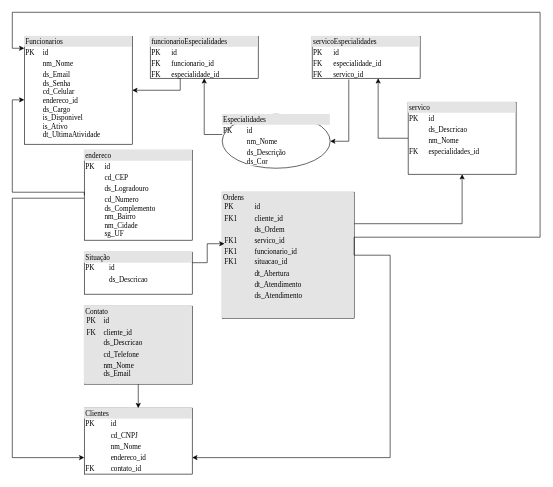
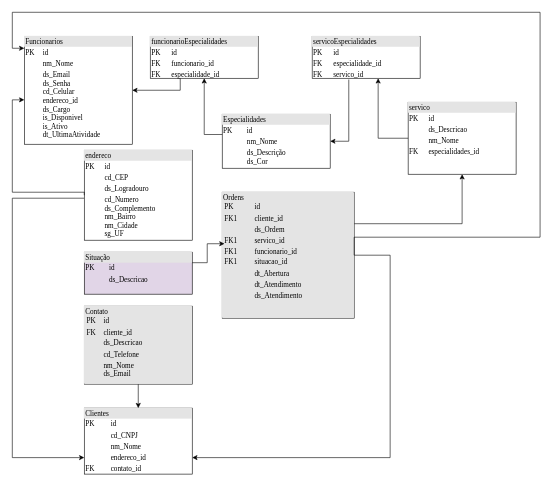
  <mxCell id="0" />
  <mxCell id="1" parent="0" />
  <mxCell id="2" value="&lt;div style=&quot;box-sizing:border-box;width:100%;background:#e4e4e4;padding:2px;&quot;&gt;Funcionarios&lt;/div&gt;&lt;table style=&quot;width:100%;font-size:1em;&quot; cellpadding=&quot;2&quot; cellspacing=&quot;0&quot;&gt;&lt;tbody&gt;&lt;tr&gt;&lt;td&gt;PK&lt;/td&gt;&lt;td&gt;id&lt;br&gt;&lt;/td&gt;&lt;/tr&gt;&lt;tr&gt;&lt;td&gt;&lt;br&gt;&lt;/td&gt;&lt;td&gt;nm_Nome&lt;/td&gt;&lt;/tr&gt;&lt;tr&gt;&lt;td&gt;&lt;/td&gt;&lt;td&gt;ds_Email&lt;br&gt;ds_Senha&lt;br&gt;cd_Celular&lt;br&gt;endereco_id&lt;br&gt;ds_Cargo&lt;br&gt;is_Disponivel&lt;br&gt;is_Ativo&lt;br&gt;&lt;span style=&quot;background-color: rgb(255, 255, 255);&quot;&gt;dt_UltimaAtividade&lt;/span&gt;&lt;br style=&quot;background-color: rgb(255, 255, 255);&quot;&gt;&lt;/td&gt;&lt;/tr&gt;&lt;/tbody&gt;&lt;/table&gt;" style="verticalAlign=top;align=left;overflow=fill;html=1;rounded=0;shadow=0;comic=0;labelBackgroundColor=none;strokeWidth=1;fontFamily=Verdana;fontSize=12" parent="1" vertex="1"><mxGeometry x="40" y="60" width="180" height="180" as="geometry" /></mxCell>
- <mxCell id="3" value="&lt;div style=&quot;box-sizing: border-box ; width: 100% ; background: #e4e4e4 ; padding: 2px&quot;&gt;Especialidades&lt;/div&gt;&lt;table style=&quot;width: 100% ; font-size: 1em&quot; cellpadding=&quot;2&quot; cellspacing=&quot;0&quot;&gt;&lt;tbody&gt;&lt;tr&gt;&lt;td&gt;PK&lt;/td&gt;&lt;td&gt;id&lt;/td&gt;&lt;/tr&gt;&lt;tr&gt;&lt;td&gt;&lt;br&gt;&lt;/td&gt;&lt;td&gt;nm_Nome&lt;/td&gt;&lt;/tr&gt;&lt;tr&gt;&lt;td&gt;&lt;/td&gt;&lt;td&gt;ds_Descrição&lt;br&gt;&lt;span style=&quot;background-color: rgb(255, 255, 255);&quot;&gt;ds_Cor&lt;/span&gt;&lt;br&gt;&lt;/td&gt;&lt;/tr&gt;&lt;tr&gt;&lt;td&gt;&lt;/td&gt;&lt;td&gt;&lt;br&gt;&lt;/td&gt;&lt;/tr&gt;&lt;/tbody&gt;&lt;/table&gt;" style="ellipse;verticalAlign=top;align=left;overflow=fill;html=1;shadow=0;comic=0;labelBackgroundColor=none;strokeWidth=1;fontFamily=Verdana;fontSize=12;" parent="1" vertex="1"><mxGeometry x="370" y="190" width="180" height="90" as="geometry" /></mxCell>
+ <mxCell id="3" value="&lt;div style=&quot;box-sizing: border-box ; width: 100% ; background: #e4e4e4 ; padding: 2px&quot;&gt;Especialidades&lt;/div&gt;&lt;table style=&quot;width: 100% ; font-size: 1em&quot; cellpadding=&quot;2&quot; cellspacing=&quot;0&quot;&gt;&lt;tbody&gt;&lt;tr&gt;&lt;td&gt;PK&lt;/td&gt;&lt;td&gt;id&lt;/td&gt;&lt;/tr&gt;&lt;tr&gt;&lt;td&gt;&lt;br&gt;&lt;/td&gt;&lt;td&gt;nm_Nome&lt;/td&gt;&lt;/tr&gt;&lt;tr&gt;&lt;td&gt;&lt;/td&gt;&lt;td&gt;ds_Descrição&lt;br&gt;&lt;span style=&quot;background-color: rgb(255, 255, 255);&quot;&gt;ds_Cor&lt;/span&gt;&lt;br&gt;&lt;/td&gt;&lt;/tr&gt;&lt;tr&gt;&lt;td&gt;&lt;/td&gt;&lt;td&gt;&lt;br&gt;&lt;/td&gt;&lt;/tr&gt;&lt;/tbody&gt;&lt;/table&gt;" style="verticalAlign=top;align=left;overflow=fill;html=1;rounded=0;shadow=0;comic=0;labelBackgroundColor=none;strokeWidth=1;fontFamily=Verdana;fontSize=12" parent="1" vertex="1"><mxGeometry x="370" y="190" width="180" height="90" as="geometry" /></mxCell>
  <mxCell id="4" value="&lt;div style=&quot;box-sizing: border-box ; width: 100% ; background: #e4e4e4 ; padding: 2px&quot;&gt;Clientes&lt;/div&gt;&lt;table style=&quot;width: 100% ; font-size: 1em&quot; cellpadding=&quot;2&quot; cellspacing=&quot;0&quot;&gt;&lt;tbody&gt;&lt;tr&gt;&lt;td&gt;PK&lt;/td&gt;&lt;td&gt;id&lt;/td&gt;&lt;/tr&gt;&lt;tr&gt;&lt;td&gt;&lt;br&gt;&lt;/td&gt;&lt;td&gt;cd_CNPJ&lt;/td&gt;&lt;/tr&gt;&lt;tr&gt;&lt;td&gt;&lt;/td&gt;&lt;td&gt;nm_Nome&lt;/td&gt;&lt;/tr&gt;&lt;tr&gt;&lt;td&gt;&lt;br&gt;&lt;/td&gt;&lt;td&gt;endereco_id&lt;/td&gt;&lt;/tr&gt;&lt;tr&gt;&lt;td&gt;FK&lt;/td&gt;&lt;td&gt;contato_id&lt;/td&gt;&lt;/tr&gt;&lt;/tbody&gt;&lt;/table&gt;" style="verticalAlign=top;align=left;overflow=fill;html=1;rounded=0;shadow=0;comic=0;labelBackgroundColor=none;strokeWidth=1;fontFamily=Verdana;fontSize=12" parent="1" vertex="1"><mxGeometry x="140" y="680" width="180" height="110" as="geometry" /></mxCell>
  <mxCell id="5" style="edgeStyle=orthogonalEdgeStyle;rounded=0;orthogonalLoop=1;jettySize=auto;html=1;exitX=1;exitY=0.25;exitDx=0;exitDy=0;entryX=0.5;entryY=1;entryDx=0;entryDy=0;" parent="1" source="7" target="10" edge="1"><mxGeometry relative="1" as="geometry" /></mxCell>
  <mxCell id="6" style="edgeStyle=orthogonalEdgeStyle;rounded=0;orthogonalLoop=1;jettySize=auto;html=1;entryX=1;entryY=0.75;entryDx=0;entryDy=0;exitX=1;exitY=0.5;exitDx=0;exitDy=0;" parent="1" source="7" target="4" edge="1"><mxGeometry relative="1" as="geometry"><Array as="points"><mxPoint x="650" y="425" /><mxPoint x="650" y="763" /></Array><mxPoint x="610" y="460" as="sourcePoint" /></mxGeometry></mxCell>
  <mxCell id="7" value="&lt;div style=&quot;box-sizing: border-box ; width: 100% ; background: #e4e4e4 ; padding: 2px&quot;&gt;Ordens&lt;table style=&quot;background-color: initial; font-size: 1em; width: 100%;&quot; cellpadding=&quot;2&quot; cellspacing=&quot;0&quot;&gt;&lt;tbody&gt;&lt;tr&gt;&lt;td&gt;PK&lt;/td&gt;&lt;td&gt;id&lt;/td&gt;&lt;/tr&gt;&lt;tr&gt;&lt;td&gt;FK1&lt;/td&gt;&lt;td&gt;cliente_id&lt;/td&gt;&lt;/tr&gt;&lt;tr&gt;&lt;td&gt;&lt;/td&gt;&lt;td&gt;ds_Ordem&lt;/td&gt;&lt;/tr&gt;&lt;tr&gt;&lt;td&gt;FK1&lt;br&gt;&lt;/td&gt;&lt;td&gt;servico_id&lt;br&gt;&lt;/td&gt;&lt;/tr&gt;&lt;tr&gt;&lt;td&gt;FK1&lt;br&gt;&lt;/td&gt;&lt;td&gt;funcionario_id&lt;br&gt;&lt;/td&gt;&lt;/tr&gt;&lt;tr&gt;&lt;td&gt;FK1&lt;br&gt;&lt;/td&gt;&lt;td&gt;situacao_id&lt;br&gt;&lt;/td&gt;&lt;/tr&gt;&lt;tr&gt;&lt;td&gt;&lt;br&gt;&lt;/td&gt;&lt;td&gt;dt_Abertura&lt;/td&gt;&lt;/tr&gt;&lt;tr&gt;&lt;td&gt;&lt;br&gt;&lt;/td&gt;&lt;td&gt;dt_Atendimento&lt;/td&gt;&lt;/tr&gt;&lt;tr&gt;&lt;td&gt;&lt;br&gt;&lt;/td&gt;&lt;td&gt;ds_Atendimento&lt;/td&gt;&lt;/tr&gt;&lt;tr&gt;&lt;td&gt;&lt;br&gt;&lt;/td&gt;&lt;td&gt;&lt;br&gt;&lt;/td&gt;&lt;/tr&gt;&lt;tr&gt;&lt;td&gt;&lt;br&gt;&lt;/td&gt;&lt;td&gt;&lt;br&gt;&lt;/td&gt;&lt;/tr&gt;&lt;tr&gt;&lt;td&gt;&lt;br&gt;&lt;/td&gt;&lt;td&gt;&lt;br&gt;&lt;/td&gt;&lt;/tr&gt;&lt;tr&gt;&lt;td&gt;&lt;br&gt;&lt;/td&gt;&lt;td&gt;&lt;br&gt;&lt;/td&gt;&lt;/tr&gt;&lt;tr&gt;&lt;td&gt;&lt;br&gt;&lt;/td&gt;&lt;td&gt;&lt;br&gt;&lt;/td&gt;&lt;/tr&gt;&lt;tr&gt;&lt;td&gt;&lt;br&gt;&lt;/td&gt;&lt;td&gt;&lt;br&gt;&lt;/td&gt;&lt;/tr&gt;&lt;tr&gt;&lt;td&gt;&lt;br&gt;&lt;/td&gt;&lt;td&gt;&lt;br&gt;&lt;/td&gt;&lt;/tr&gt;&lt;/tbody&gt;&lt;/table&gt;&lt;/div&gt;" style="verticalAlign=top;align=left;overflow=fill;html=1;rounded=0;shadow=0;comic=0;labelBackgroundColor=none;strokeWidth=1;fontFamily=Verdana;fontSize=12" parent="1" vertex="1"><mxGeometry x="370" y="320" width="220" height="210" as="geometry" /></mxCell>
- <mxCell id="8" value="&lt;div style=&quot;box-sizing:border-box;width:100%;background:#e4e4e4;padding:2px;&quot;&gt;Situação&lt;/div&gt;&lt;table style=&quot;width:100%;font-size:1em;&quot; cellpadding=&quot;2&quot; cellspacing=&quot;0&quot;&gt;&lt;tbody&gt;&lt;tr&gt;&lt;td&gt;PK&lt;/td&gt;&lt;td&gt;id&lt;/td&gt;&lt;/tr&gt;&lt;tr&gt;&lt;td&gt;&lt;br&gt;&lt;/td&gt;&lt;td&gt;ds_Descricao&lt;/td&gt;&lt;/tr&gt;&lt;tr&gt;&lt;td&gt;&lt;/td&gt;&lt;td&gt;&lt;br&gt;&lt;/td&gt;&lt;/tr&gt;&lt;/tbody&gt;&lt;/table&gt;" style="verticalAlign=top;align=left;overflow=fill;html=1;rounded=0;shadow=0;comic=0;labelBackgroundColor=none;strokeWidth=1;fontFamily=Verdana;fontSize=12" parent="1" vertex="1"><mxGeometry x="140" y="420" width="180" height="70" as="geometry" /></mxCell>
+ <mxCell id="8" value="&lt;div style=&quot;box-sizing:border-box;width:100%;background:#e4e4e4;padding:2px;&quot;&gt;Situação&lt;/div&gt;&lt;table style=&quot;width:100%;font-size:1em;&quot; cellpadding=&quot;2&quot; cellspacing=&quot;0&quot;&gt;&lt;tbody&gt;&lt;tr&gt;&lt;td&gt;PK&lt;/td&gt;&lt;td&gt;id&lt;/td&gt;&lt;/tr&gt;&lt;tr&gt;&lt;td&gt;&lt;br&gt;&lt;/td&gt;&lt;td&gt;ds_Descricao&lt;/td&gt;&lt;/tr&gt;&lt;tr&gt;&lt;td&gt;&lt;/td&gt;&lt;td&gt;&lt;br&gt;&lt;/td&gt;&lt;/tr&gt;&lt;/tbody&gt;&lt;/table&gt;" style="verticalAlign=top;align=left;overflow=fill;html=1;rounded=0;shadow=0;comic=0;labelBackgroundColor=none;strokeWidth=1;fontFamily=Verdana;fontSize=12;fillColor=#e1d5e7;" parent="1" vertex="1"><mxGeometry x="140" y="420" width="180" height="70" as="geometry" /></mxCell>
  <mxCell id="9" style="edgeStyle=orthogonalEdgeStyle;rounded=0;orthogonalLoop=1;jettySize=auto;html=1;entryX=0.5;entryY=1;entryDx=0;entryDy=0;exitX=0;exitY=0.375;exitDx=0;exitDy=0;exitPerimeter=0;" parent="1" source="3" target="13" edge="1"><mxGeometry relative="1" as="geometry"><mxPoint x="370" y="210" as="sourcePoint" /></mxGeometry></mxCell>
  <mxCell id="10" value="&lt;div style=&quot;box-sizing:border-box;width:100%;background:#e4e4e4;padding:2px;&quot;&gt;servico&lt;/div&gt;&lt;table style=&quot;width:100%;font-size:1em;&quot; cellpadding=&quot;2&quot; cellspacing=&quot;0&quot;&gt;&lt;tbody&gt;&lt;tr&gt;&lt;td&gt;PK&lt;/td&gt;&lt;td&gt;id&lt;/td&gt;&lt;/tr&gt;&lt;tr&gt;&lt;td&gt;&lt;br&gt;&lt;/td&gt;&lt;td&gt;ds_Descricao&lt;/td&gt;&lt;/tr&gt;&lt;tr&gt;&lt;td&gt;&lt;br&gt;&lt;/td&gt;&lt;td&gt;nm_Nome&lt;/td&gt;&lt;/tr&gt;&lt;tr&gt;&lt;td&gt;FK&lt;/td&gt;&lt;td&gt;especialidades_id&lt;/td&gt;&lt;/tr&gt;&lt;tr&gt;&lt;td&gt;&lt;/td&gt;&lt;td&gt;&lt;br&gt;&lt;/td&gt;&lt;/tr&gt;&lt;/tbody&gt;&lt;/table&gt;" style="verticalAlign=top;align=left;overflow=fill;html=1;rounded=0;shadow=0;comic=0;labelBackgroundColor=none;strokeWidth=1;fontFamily=Verdana;fontSize=12" parent="1" vertex="1"><mxGeometry x="680" y="170" width="180" height="120" as="geometry" /></mxCell>
  <mxCell id="11" style="edgeStyle=orthogonalEdgeStyle;rounded=0;orthogonalLoop=1;jettySize=auto;html=1;exitX=0.5;exitY=1;exitDx=0;exitDy=0;" parent="1" source="10" target="10" edge="1"><mxGeometry relative="1" as="geometry" /></mxCell>
  <mxCell id="12" style="edgeStyle=orthogonalEdgeStyle;rounded=0;orthogonalLoop=1;jettySize=auto;html=1;exitX=0.25;exitY=1;exitDx=0;exitDy=0;entryX=1;entryY=0.5;entryDx=0;entryDy=0;" parent="1" source="13" target="2" edge="1"><mxGeometry relative="1" as="geometry"><mxPoint x="300" y="220" as="targetPoint" /><Array as="points"><mxPoint x="300" y="130" /><mxPoint x="300" y="150" /></Array></mxGeometry></mxCell>
  <mxCell id="13" value="&lt;div style=&quot;box-sizing:border-box;width:100%;background:#e4e4e4;padding:2px;&quot;&gt;funcionarioEspecialidades&lt;/div&gt;&lt;table style=&quot;width:100%;font-size:1em;&quot; cellpadding=&quot;2&quot; cellspacing=&quot;0&quot;&gt;&lt;tbody&gt;&lt;tr&gt;&lt;td&gt;PK&lt;/td&gt;&lt;td&gt;id&lt;/td&gt;&lt;/tr&gt;&lt;tr&gt;&lt;td&gt;FK&lt;/td&gt;&lt;td&gt;funcionario_id&lt;/td&gt;&lt;/tr&gt;&lt;tr&gt;&lt;td&gt;FK&lt;/td&gt;&lt;td&gt;especialidade_id&lt;/td&gt;&lt;/tr&gt;&lt;/tbody&gt;&lt;/table&gt;" style="verticalAlign=top;align=left;overflow=fill;html=1;rounded=0;shadow=0;comic=0;labelBackgroundColor=none;strokeWidth=1;fontFamily=Verdana;fontSize=12" parent="1" vertex="1"><mxGeometry x="250" y="60" width="180" height="70" as="geometry" /></mxCell>
  <mxCell id="14" style="edgeStyle=orthogonalEdgeStyle;rounded=0;orthogonalLoop=1;jettySize=auto;html=1;entryX=0.611;entryY=1;entryDx=0;entryDy=0;entryPerimeter=0;exitX=0;exitY=0.5;exitDx=0;exitDy=0;" parent="1" source="10" target="16" edge="1"><mxGeometry relative="1" as="geometry"><mxPoint x="670" y="190" as="sourcePoint" /><Array as="points"><mxPoint x="630" y="230" /></Array></mxGeometry></mxCell>
  <mxCell id="15" style="edgeStyle=orthogonalEdgeStyle;rounded=0;orthogonalLoop=1;jettySize=auto;html=1;exitX=0.339;exitY=1.029;exitDx=0;exitDy=0;exitPerimeter=0;entryX=1;entryY=0.5;entryDx=0;entryDy=0;" parent="1" source="16" target="3" edge="1"><mxGeometry relative="1" as="geometry"><mxPoint x="610" y="220" as="targetPoint" /></mxGeometry></mxCell>
  <mxCell id="16" value="&lt;div style=&quot;box-sizing:border-box;width:100%;background:#e4e4e4;padding:2px;&quot;&gt;servicoEspecialidades&lt;/div&gt;&lt;table style=&quot;width:100%;font-size:1em;&quot; cellpadding=&quot;2&quot; cellspacing=&quot;0&quot;&gt;&lt;tbody&gt;&lt;tr&gt;&lt;td&gt;PK&lt;/td&gt;&lt;td&gt;id&lt;/td&gt;&lt;/tr&gt;&lt;tr&gt;&lt;td&gt;FK&lt;/td&gt;&lt;td&gt;especialidade_id&lt;/td&gt;&lt;/tr&gt;&lt;tr&gt;&lt;td&gt;FK&lt;/td&gt;&lt;td&gt;servico_id&lt;/td&gt;&lt;/tr&gt;&lt;/tbody&gt;&lt;/table&gt;" style="verticalAlign=top;align=left;overflow=fill;html=1;rounded=0;shadow=0;comic=0;labelBackgroundColor=none;strokeWidth=1;fontFamily=Verdana;fontSize=12" parent="1" vertex="1"><mxGeometry x="520" y="60" width="180" height="70" as="geometry" /></mxCell>
  <mxCell id="17" style="edgeStyle=orthogonalEdgeStyle;rounded=0;orthogonalLoop=1;jettySize=auto;html=1;exitX=1;exitY=0.25;exitDx=0;exitDy=0;entryX=0.017;entryY=0.409;entryDx=0;entryDy=0;entryPerimeter=0;" parent="1" source="8" target="7" edge="1"><mxGeometry relative="1" as="geometry" /></mxCell>
  <mxCell id="18" style="edgeStyle=orthogonalEdgeStyle;rounded=0;orthogonalLoop=1;jettySize=auto;html=1;entryX=0;entryY=0.111;entryDx=0;entryDy=0;entryPerimeter=0;exitX=1;exitY=0.5;exitDx=0;exitDy=0;" parent="1" source="7" target="2" edge="1"><mxGeometry relative="1" as="geometry"><mxPoint x="550" y="404" as="sourcePoint" /><Array as="points"><mxPoint x="900" y="395" /><mxPoint x="900" y="20" /><mxPoint x="20" y="20" /><mxPoint x="20" y="80" /></Array></mxGeometry></mxCell>
  <mxCell id="19" style="edgeStyle=orthogonalEdgeStyle;rounded=0;orthogonalLoop=1;jettySize=auto;html=1;entryX=0.5;entryY=0;entryDx=0;entryDy=0;" parent="1" source="20" target="4" edge="1"><mxGeometry relative="1" as="geometry"><Array as="points" /></mxGeometry></mxCell>
  <mxCell id="20" value="&lt;div style=&quot;box-sizing: border-box ; width: 100% ; background: #e4e4e4 ; padding: 2px&quot;&gt;Contato&lt;table style=&quot;background-color: initial; font-size: 1em; width: 100%;&quot; cellpadding=&quot;2&quot; cellspacing=&quot;0&quot;&gt;&lt;tbody&gt;&lt;tr&gt;&lt;td&gt;PK&lt;/td&gt;&lt;td&gt;id&lt;/td&gt;&lt;/tr&gt;&lt;tr&gt;&lt;td&gt;FK&lt;/td&gt;&lt;td&gt;cliente_id&lt;/td&gt;&lt;/tr&gt;&lt;tr&gt;&lt;td&gt;&lt;/td&gt;&lt;td&gt;ds_Descricao&lt;span style=&quot;white-space: pre;&quot;&gt;&#09;&lt;/span&gt;&lt;span style=&quot;white-space: pre;&quot;&gt;&#09;&lt;/span&gt;&lt;/td&gt;&lt;/tr&gt;&lt;tr&gt;&lt;td&gt;&lt;br&gt;&lt;/td&gt;&lt;td&gt;cd_Telefone&lt;/td&gt;&lt;/tr&gt;&lt;tr&gt;&lt;td&gt;&lt;br&gt;&lt;/td&gt;&lt;td&gt;nm_Nome&lt;br&gt;ds_Email&lt;/td&gt;&lt;/tr&gt;&lt;tr&gt;&lt;td&gt;&lt;br&gt;&lt;/td&gt;&lt;td&gt;&lt;br&gt;&lt;/td&gt;&lt;/tr&gt;&lt;/tbody&gt;&lt;/table&gt;&lt;/div&gt;" style="verticalAlign=top;align=left;overflow=fill;html=1;rounded=0;shadow=0;comic=0;labelBackgroundColor=none;strokeWidth=1;fontFamily=Verdana;fontSize=12" parent="1" vertex="1"><mxGeometry x="140" y="510" width="180" height="130" as="geometry" /></mxCell>
  <mxCell id="21" style="edgeStyle=orthogonalEdgeStyle;rounded=0;orthogonalLoop=1;jettySize=auto;html=1;entryX=0;entryY=0.75;entryDx=0;entryDy=0;" parent="1" target="4" edge="1"><mxGeometry relative="1" as="geometry"><mxPoint x="140" y="330" as="sourcePoint" /><Array as="points"><mxPoint x="20" y="330" /><mxPoint x="20" y="763" /></Array></mxGeometry></mxCell>
  <mxCell id="22" value="&lt;div style=&quot;box-sizing:border-box;width:100%;background:#e4e4e4;padding:2px;&quot;&gt;endereco&lt;/div&gt;&lt;table style=&quot;width:100%;font-size:1em;&quot; cellpadding=&quot;2&quot; cellspacing=&quot;0&quot;&gt;&lt;tbody&gt;&lt;tr&gt;&lt;td&gt;PK&lt;/td&gt;&lt;td&gt;id&lt;/td&gt;&lt;/tr&gt;&lt;tr&gt;&lt;td&gt;&lt;br&gt;&lt;/td&gt;&lt;td&gt;cd_CEP&lt;/td&gt;&lt;/tr&gt;&lt;tr&gt;&lt;td&gt;&lt;br&gt;&lt;/td&gt;&lt;td&gt;ds_Logradouro&lt;/td&gt;&lt;/tr&gt;&lt;tr&gt;&lt;td&gt;&lt;br&gt;&lt;/td&gt;&lt;td&gt;cd_Numero&lt;br&gt;ds_Complemento&lt;br&gt;nm_Bairro&lt;br&gt;nm_Cidade&lt;br&gt;sg_UF&lt;/td&gt;&lt;/tr&gt;&lt;tr&gt;&lt;td&gt;&lt;/td&gt;&lt;td&gt;&lt;br&gt;&lt;/td&gt;&lt;/tr&gt;&lt;/tbody&gt;&lt;/table&gt;" style="verticalAlign=top;align=left;overflow=fill;html=1;rounded=0;shadow=0;comic=0;labelBackgroundColor=none;strokeWidth=1;fontFamily=Verdana;fontSize=12" parent="1" vertex="1"><mxGeometry x="140" y="250" width="180" height="150" as="geometry" /></mxCell>
  <mxCell id="23" style="edgeStyle=orthogonalEdgeStyle;rounded=0;orthogonalLoop=1;jettySize=auto;html=1;entryX=0;entryY=0.589;entryDx=0;entryDy=0;entryPerimeter=0;exitX=0;exitY=0.5;exitDx=0;exitDy=0;" parent="1" source="22" target="2" edge="1"><mxGeometry relative="1" as="geometry"><Array as="points"><mxPoint x="140" y="320" /><mxPoint x="20" y="320" /><mxPoint x="20" y="166" /></Array></mxGeometry></mxCell>
